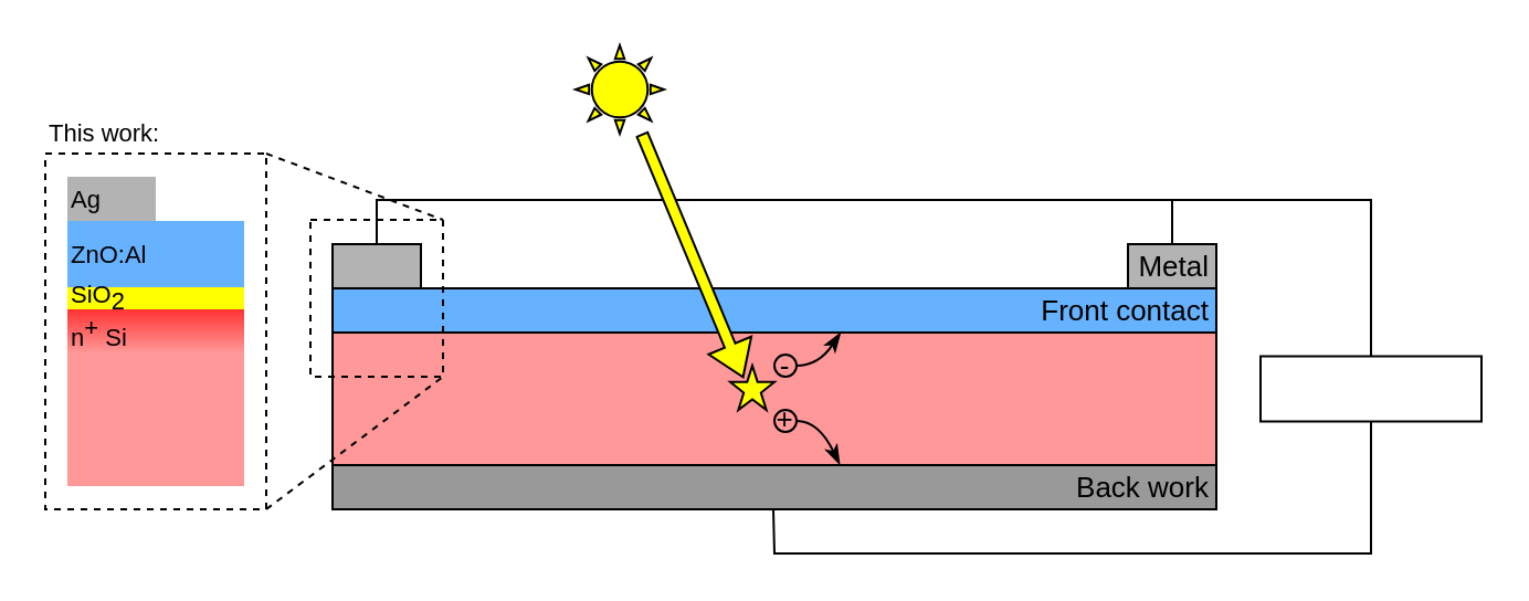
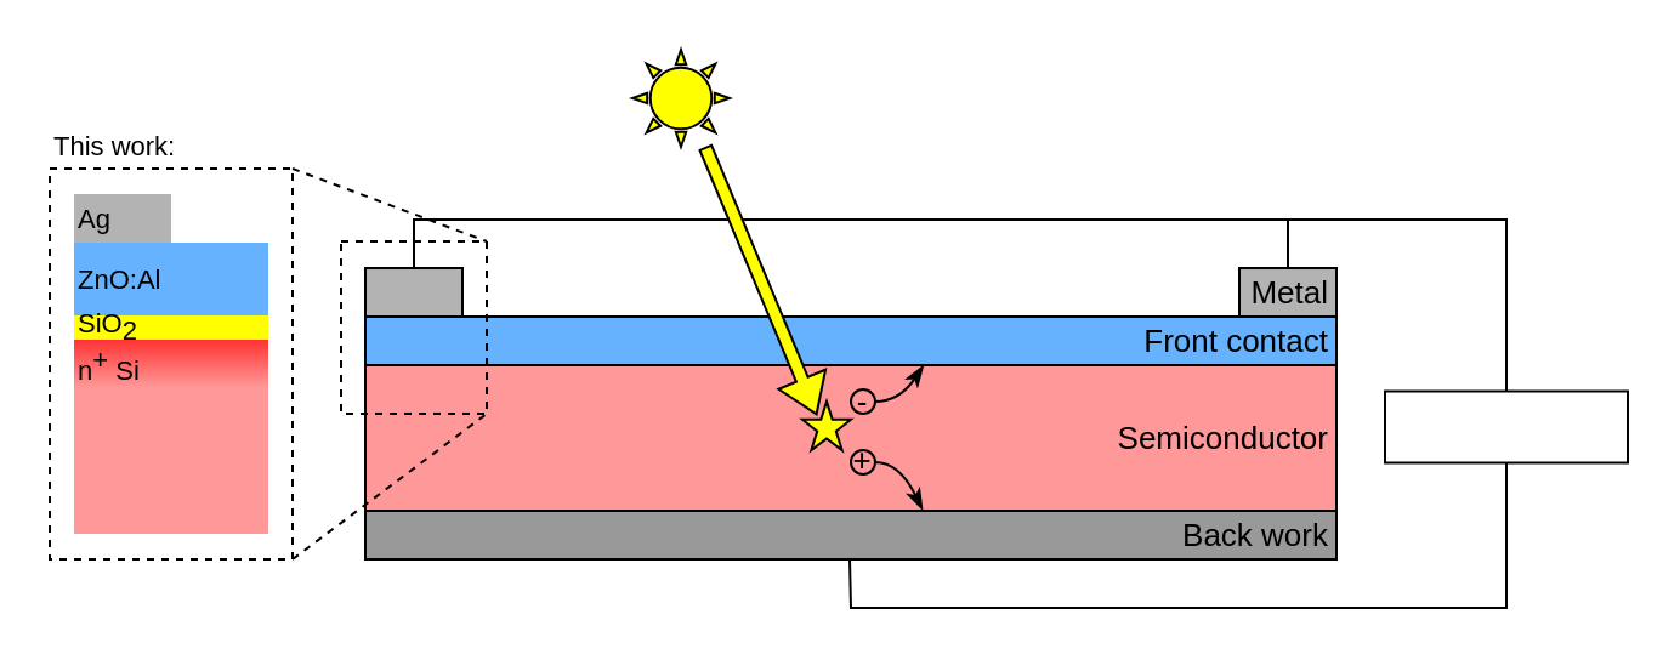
  <mxCell id="0" />
  <mxCell id="1" parent="0" />
  <mxCell id="2" value="" style="rounded=0;whiteSpace=wrap;html=1;fillColor=#FF9999;" vertex="1" parent="1"><mxGeometry x="150" y="150" width="400" height="60" as="geometry" /></mxCell>
  <mxCell id="3" value="" style="rounded=0;whiteSpace=wrap;html=1;labelPosition=left;verticalLabelPosition=middle;align=right;verticalAlign=middle;fontSize=13;spacingRight=-82;spacingLeft=0;spacingTop=1;fillColor=#66B2FF;" vertex="1" parent="1"><mxGeometry x="150" y="130" width="400" height="20" as="geometry" /></mxCell>
  <mxCell id="4" value="" style="rounded=0;whiteSpace=wrap;html=1;fillColor=#999999;" vertex="1" parent="1"><mxGeometry x="150" y="210" width="400" height="20" as="geometry" /></mxCell>
  <mxCell id="5" value="" style="rounded=0;whiteSpace=wrap;html=1;fillColor=#B3B3B3;" vertex="1" parent="1"><mxGeometry x="510" y="110" width="40" height="20" as="geometry" /></mxCell>
  <mxCell id="6" value="" style="rounded=0;whiteSpace=wrap;html=1;fillColor=#B3B3B3;" vertex="1" parent="1"><mxGeometry x="150" y="110" width="40" height="20" as="geometry" /></mxCell>
  <mxCell id="7" value="" style="rounded=0;whiteSpace=wrap;html=1;verticalAlign=middle;horizontal=1;spacingTop=0;fontSize=13;" vertex="1" parent="1"><mxGeometry x="570" y="160.75" width="100" height="29.5" as="geometry" /></mxCell>
  <mxCell id="8" value="" style="endArrow=none;html=1;rounded=0;fontSize=20;exitX=0.5;exitY=0;exitDx=0;exitDy=0;entryX=0.5;entryY=0;entryDx=0;entryDy=0;" edge="1" parent="1" source="6" target="7"><mxGeometry width="50" height="50" relative="1" as="geometry"><mxPoint x="220" y="70" as="sourcePoint" /><mxPoint x="270" y="20" as="targetPoint" /><Array as="points"><mxPoint x="170" y="90" /><mxPoint x="620" y="90" /></Array></mxGeometry></mxCell>
  <mxCell id="9" value="" style="endArrow=none;html=1;rounded=0;fontSize=20;exitX=0.5;exitY=0;exitDx=0;exitDy=0;" edge="1" parent="1" source="5"><mxGeometry width="50" height="50" relative="1" as="geometry"><mxPoint x="470" y="20" as="sourcePoint" /><mxPoint x="530" y="90" as="targetPoint" /></mxGeometry></mxCell>
  <mxCell id="10" value="" style="endArrow=none;html=1;rounded=0;fontSize=20;exitX=0.5;exitY=1;exitDx=0;exitDy=0;" edge="1" parent="1" source="7"><mxGeometry width="50" height="50" relative="1" as="geometry"><mxPoint x="349.5" y="290" as="sourcePoint" /><mxPoint x="349.5" y="230" as="targetPoint" /><Array as="points"><mxPoint x="620" y="250" /><mxPoint x="350" y="250" /></Array></mxGeometry></mxCell>
  <mxCell id="11" value="Front contact" style="text;html=1;strokeColor=none;fillColor=none;align=right;verticalAlign=middle;whiteSpace=wrap;rounded=0;fontSize=13;spacing=3;" vertex="1" parent="1"><mxGeometry x="430" y="125" width="120" height="30" as="geometry" /></mxCell>
+ <mxCell id="12" value="Semiconductor" style="text;html=1;strokeColor=none;fillColor=none;align=right;verticalAlign=middle;whiteSpace=wrap;rounded=0;fontSize=13;spacing=3;" vertex="1" parent="1"><mxGeometry x="430" y="165" width="120" height="30" as="geometry" /></mxCell>
  <mxCell id="13" value="Back work" style="text;html=1;strokeColor=none;fillColor=none;align=right;verticalAlign=middle;whiteSpace=wrap;rounded=0;fontSize=13;spacing=3;" vertex="1" parent="1"><mxGeometry x="430" y="205" width="120" height="30" as="geometry" /></mxCell>
  <mxCell id="14" value="Metal" style="text;html=1;strokeColor=none;fillColor=none;align=right;verticalAlign=middle;whiteSpace=wrap;rounded=0;fontSize=13;spacing=3;" vertex="1" parent="1"><mxGeometry x="510" y="105" width="40" height="30" as="geometry" /></mxCell>
  <mxCell id="15" value="" style="rounded=0;whiteSpace=wrap;html=1;fontSize=13;strokeColor=none;fillColor=#66B2FF;" vertex="1" parent="1"><mxGeometry x="30" y="99.5" width="80" height="30" as="geometry" /></mxCell>
  <mxCell id="16" value="" style="rounded=0;whiteSpace=wrap;html=1;fillColor=#FF9999;strokeColor=none;" vertex="1" parent="1"><mxGeometry x="30" y="139.5" width="80" height="80" as="geometry" /></mxCell>
  <mxCell id="17" value="" style="rounded=0;whiteSpace=wrap;html=1;fontSize=13;strokeColor=none;fillColor=#FFFF00;" vertex="1" parent="1"><mxGeometry x="30" y="129.5" width="80" height="10" as="geometry" /></mxCell>
  <mxCell id="18" value="" style="rounded=0;whiteSpace=wrap;html=1;fillColor=#B3B3B3;strokeColor=none;" vertex="1" parent="1"><mxGeometry x="30" y="79.5" width="40" height="20" as="geometry" /></mxCell>
  <mxCell id="19" value="" style="rounded=0;whiteSpace=wrap;html=1;fillColor=#FF9999;gradientColor=#FF3333;gradientDirection=north;strokeColor=none;" vertex="1" parent="1"><mxGeometry x="30" y="139.5" width="80" height="20" as="geometry" /></mxCell>
  <mxCell id="20" value="&lt;div style=&quot;font-size: 11px;&quot; align=&quot;left&quot;&gt;ZnO:Al&lt;/div&gt;" style="text;html=1;strokeColor=none;fillColor=none;align=left;verticalAlign=middle;whiteSpace=wrap;rounded=0;fontSize=11;" vertex="1" parent="1"><mxGeometry x="30" y="99.5" width="60" height="30" as="geometry" /></mxCell>
  <mxCell id="21" value="n&lt;sup style=&quot;font-size: 11px;&quot;&gt;+&lt;/sup&gt; Si" style="text;html=1;strokeColor=none;fillColor=none;align=left;verticalAlign=middle;whiteSpace=wrap;rounded=0;fontSize=11;" vertex="1" parent="1"><mxGeometry x="30" y="134.5" width="60" height="30" as="geometry" /></mxCell>
  <mxCell id="22" value="Ag" style="text;html=1;strokeColor=none;fillColor=none;align=left;verticalAlign=middle;whiteSpace=wrap;rounded=0;fontSize=11;" vertex="1" parent="1"><mxGeometry x="30" y="74.5" width="60" height="30" as="geometry" /></mxCell>
  <mxCell id="23" value="SiO&lt;sub style=&quot;font-size: 11px;&quot;&gt;2&lt;/sub&gt;" style="text;html=1;strokeColor=none;fillColor=none;align=left;verticalAlign=middle;whiteSpace=wrap;rounded=0;fontSize=11;" vertex="1" parent="1"><mxGeometry x="30" y="119.5" width="60" height="30" as="geometry" /></mxCell>
  <mxCell id="24" value="" style="rounded=0;whiteSpace=wrap;html=1;fontSize=11;strokeColor=#000000;fillColor=none;gradientColor=#FF3333;gradientDirection=north;dashed=1;" vertex="1" parent="1"><mxGeometry x="140" y="99" width="60" height="71" as="geometry" /></mxCell>
  <mxCell id="25" value="" style="rounded=0;whiteSpace=wrap;html=1;fontSize=11;strokeColor=#000000;fillColor=none;gradientColor=#FF3333;gradientDirection=north;dashed=1;labelPosition=left;verticalLabelPosition=top;align=left;verticalAlign=bottom;textDirection=ltr;" vertex="1" parent="1"><mxGeometry x="20" y="69" width="100" height="161" as="geometry" /></mxCell>
  <mxCell id="26" value="" style="endArrow=none;dashed=1;html=1;strokeWidth=1;rounded=0;shadow=0;sketch=0;fontSize=11;jumpStyle=none;exitX=1;exitY=0;exitDx=0;exitDy=0;entryX=1;entryY=0;entryDx=0;entryDy=0;" edge="1" parent="1" source="25" target="24"><mxGeometry width="50" height="50" relative="1" as="geometry"><mxPoint x="160" y="250" as="sourcePoint" /><mxPoint x="210" y="200" as="targetPoint" /></mxGeometry></mxCell>
  <mxCell id="27" value="" style="endArrow=none;dashed=1;html=1;strokeWidth=1;rounded=0;shadow=0;sketch=0;fontSize=11;jumpStyle=none;entryX=1;entryY=1;entryDx=0;entryDy=0;exitX=1;exitY=1;exitDx=0;exitDy=0;" edge="1" parent="1" source="25" target="24"><mxGeometry width="50" height="50" relative="1" as="geometry"><mxPoint x="0" y="220" as="sourcePoint" /><mxPoint x="210" y="109" as="targetPoint" /></mxGeometry></mxCell>
  <mxCell id="28" value="&lt;div&gt;This work:&lt;/div&gt;" style="text;html=1;strokeColor=none;fillColor=none;align=left;verticalAlign=middle;whiteSpace=wrap;rounded=0;dashed=1;fontSize=11;" vertex="1" parent="1"><mxGeometry x="20" y="44.5" width="80" height="30" as="geometry" /></mxCell>
  <mxCell id="29" value="-" style="ellipse;whiteSpace=wrap;html=1;aspect=fixed;fontSize=13;strokeColor=#000000;fillColor=none;gradientColor=#FF3333;gradientDirection=north;spacing=3;spacingLeft=0;spacingBottom=1;spacingTop=0;" vertex="1" parent="1"><mxGeometry x="350" y="160" width="10" height="10" as="geometry" /></mxCell>
  <mxCell id="30" value="+" style="ellipse;whiteSpace=wrap;html=1;aspect=fixed;fontSize=13;strokeColor=#000000;fillColor=none;gradientColor=#FF3333;gradientDirection=north;spacing=0;spacingLeft=0;spacingBottom=-3;spacingTop=0;align=center;verticalAlign=bottom;" vertex="1" parent="1"><mxGeometry x="350" y="185" width="10" height="10" as="geometry" /></mxCell>
  <mxCell id="31" value="" style="shape=flexArrow;endArrow=classic;html=1;rounded=0;shadow=0;sketch=0;fontSize=13;strokeWidth=1;jumpStyle=none;elbow=vertical;width=5.2;endSize=4.816;endWidth=14.72;fillColor=#FFFF00;entryX=0.3;entryY=0.28;entryDx=0;entryDy=0;entryPerimeter=0;" edge="1" parent="1" target="32"><mxGeometry width="50" height="50" relative="1" as="geometry"><mxPoint x="290" y="60" as="sourcePoint" /><mxPoint x="330" y="179.5" as="targetPoint" /></mxGeometry></mxCell>
  <mxCell id="32" value="" style="verticalLabelPosition=bottom;verticalAlign=top;html=1;shape=mxgraph.basic.star;fontSize=13;strokeColor=#000000;fillColor=#FFFF00;gradientColor=none;gradientDirection=north;" vertex="1" parent="1"><mxGeometry x="330" y="165" width="20" height="20" as="geometry" /></mxCell>
  <mxCell id="33" value="" style="endArrow=classicThin;html=1;shadow=0;sketch=0;fontSize=13;strokeWidth=1;fillColor=#FFFF00;elbow=vertical;jumpStyle=none;exitX=1;exitY=0.5;exitDx=0;exitDy=0;curved=1;entryX=0.575;entryY=1;entryDx=0;entryDy=0;entryPerimeter=0;endFill=1;" edge="1" parent="1" source="29" target="3"><mxGeometry width="50" height="50" relative="1" as="geometry"><mxPoint x="330" y="150" as="sourcePoint" /><mxPoint x="380" y="100" as="targetPoint" /><Array as="points"><mxPoint x="370" y="165" /></Array></mxGeometry></mxCell>
  <mxCell id="34" value="" style="endArrow=classicThin;html=1;shadow=0;sketch=0;fontSize=13;strokeWidth=1;fillColor=#FFFF00;elbow=vertical;jumpStyle=none;exitX=1;exitY=0.5;exitDx=0;exitDy=0;curved=1;entryX=0.574;entryY=-0.01;entryDx=0;entryDy=0;entryPerimeter=0;endFill=1;" edge="1" parent="1" source="30" target="4"><mxGeometry width="50" height="50" relative="1" as="geometry"><mxPoint x="370" y="175" as="sourcePoint" /><mxPoint x="384.4" y="159.8" as="targetPoint" /><Array as="points"><mxPoint x="370" y="190" /></Array></mxGeometry></mxCell>
  <mxCell id="35" value="" style="verticalLabelPosition=bottom;verticalAlign=top;html=1;shape=mxgraph.basic.sun;fontSize=13;strokeColor=#000000;fillColor=#FFFF00;gradientColor=none;gradientDirection=north;" vertex="1" parent="1"><mxGeometry x="260" y="20" width="40" height="40" as="geometry" /></mxCell>
